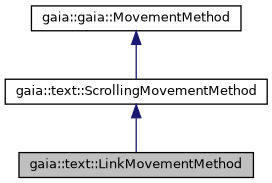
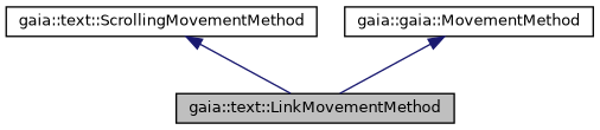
  digraph {
    node [color=black fillcolor=white fontname=Helvetica fontsize=10 shape=record style=filled]
    edge [color=midnightblue dir=back fontname=Helvetica fontsize=10 labelfontname=Helvetica labelfontsize=10 style=solid]
    n1 [fillcolor=grey75 fontcolor=black height=0.2 label="gaia::text::LinkMovementMethod" width=0.4]
    n2 [height=0.2 label="gaia::text::ScrollingMovementMethod" width=0.4]
    n3 [height=0.2 label="gaia::gaia::MovementMethod" width=0.4]
    n2 -> n1
-   n3 -> n2
+   n3 -> n1
  }
